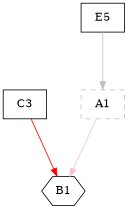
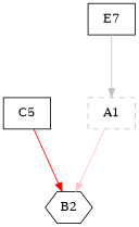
  digraph {
    mindist=1.0
    nodesep=0.6
    rankdir=TB
    ranksep=1.0
    root=Demo
    node [color=black cpu=0 fillcolor=white flags="0x00000007" shape=rectangle style=filled type=block bpentry=false bpexit=false patentry=false patexit=false]
    A1 [color=gray flags="0x0000000c" style=dashed type=listdst bpentry="" bpexit="" patentry="" patexit=""]
-   B2 [beamproc=beamB flags="0x00000000" pattern=patternB prio=0 qty=0 shape=hexagon toffs=281007973730 tvalid=0 type=noop vabs=false label=B1]
-   C3 [beamproc=beamC pattern=patternC qhi=false qil=false qlo=false tperiod=0]
-   E5 [beamproc=beamE pattern=patternE qhi=false qil=false qlo=false tperiod=0]
+   B2 [beamproc=beamB flags="0x00000000" pattern=patternB prio=0 qty=0 shape=hexagon toffs=281007973730 tvalid=0 type=noop vabs=false]
+   C3 [beamproc=beamC pattern=patternC qhi=false qil=false qlo=false tperiod=0 label=C5]
+   E5 [beamproc=beamE pattern=patternE qhi=false qil=false qlo=false tperiod=0 label=E7]
    A1 -> B2 [color=pink type=flushovr]
    C3 -> B2 [color=red type=defdst]
    E5 -> A1 [color=gray type=priolo]
  }
